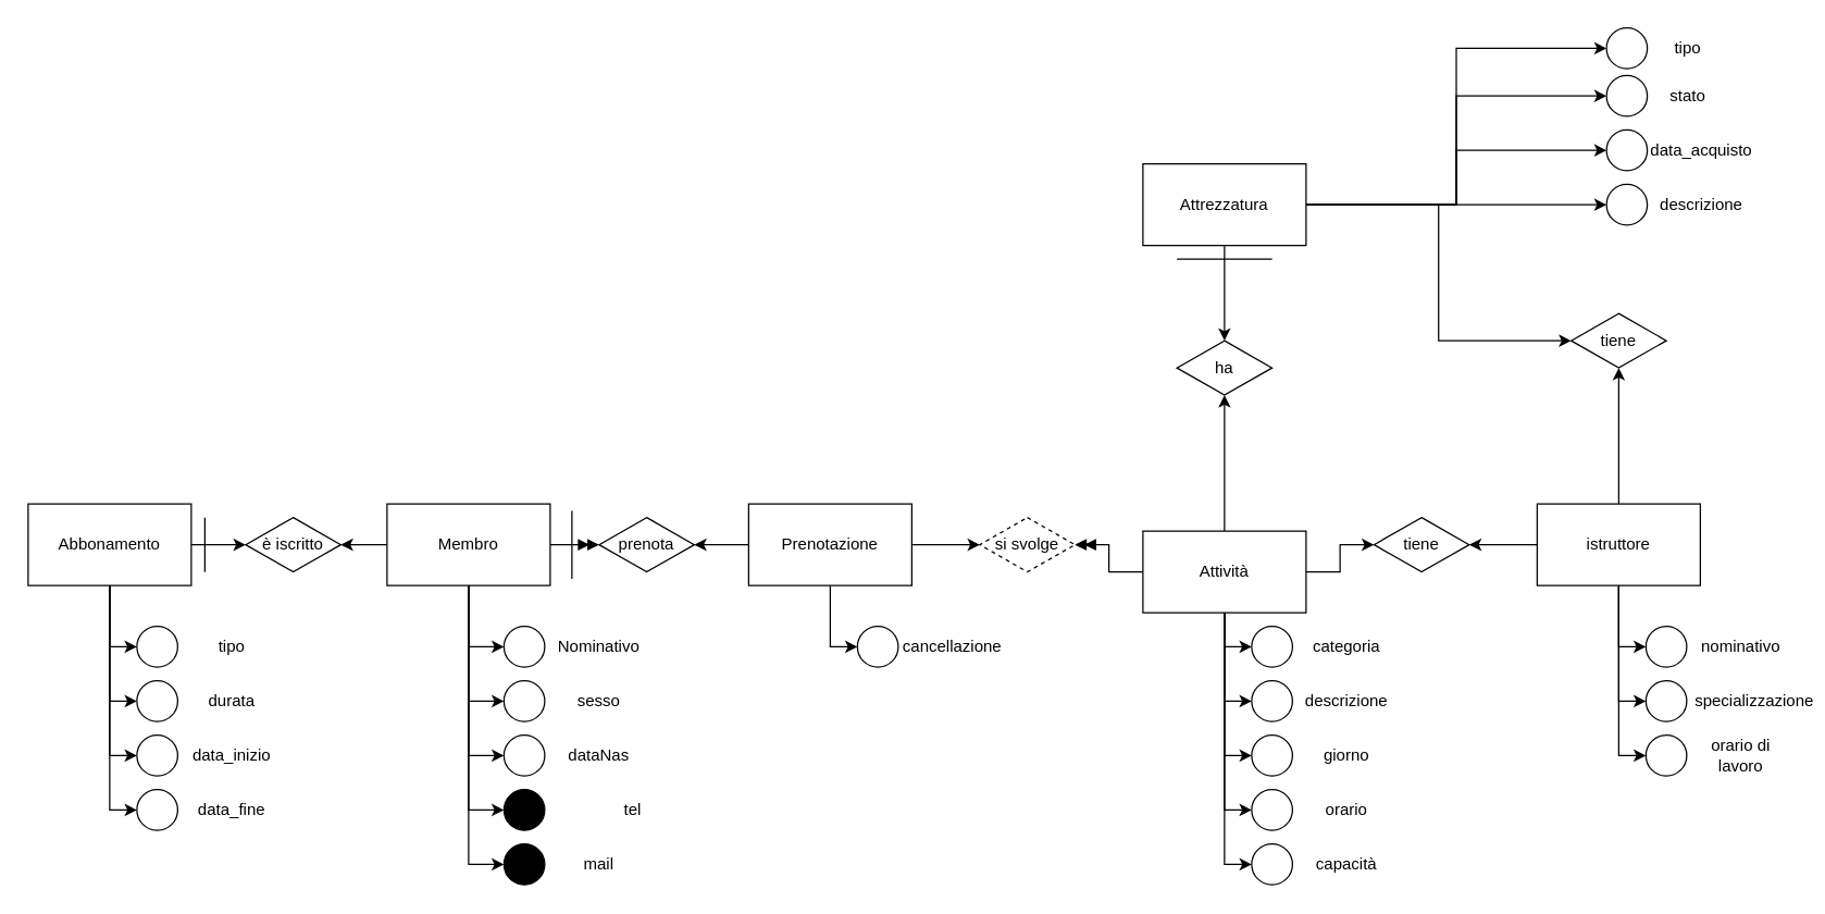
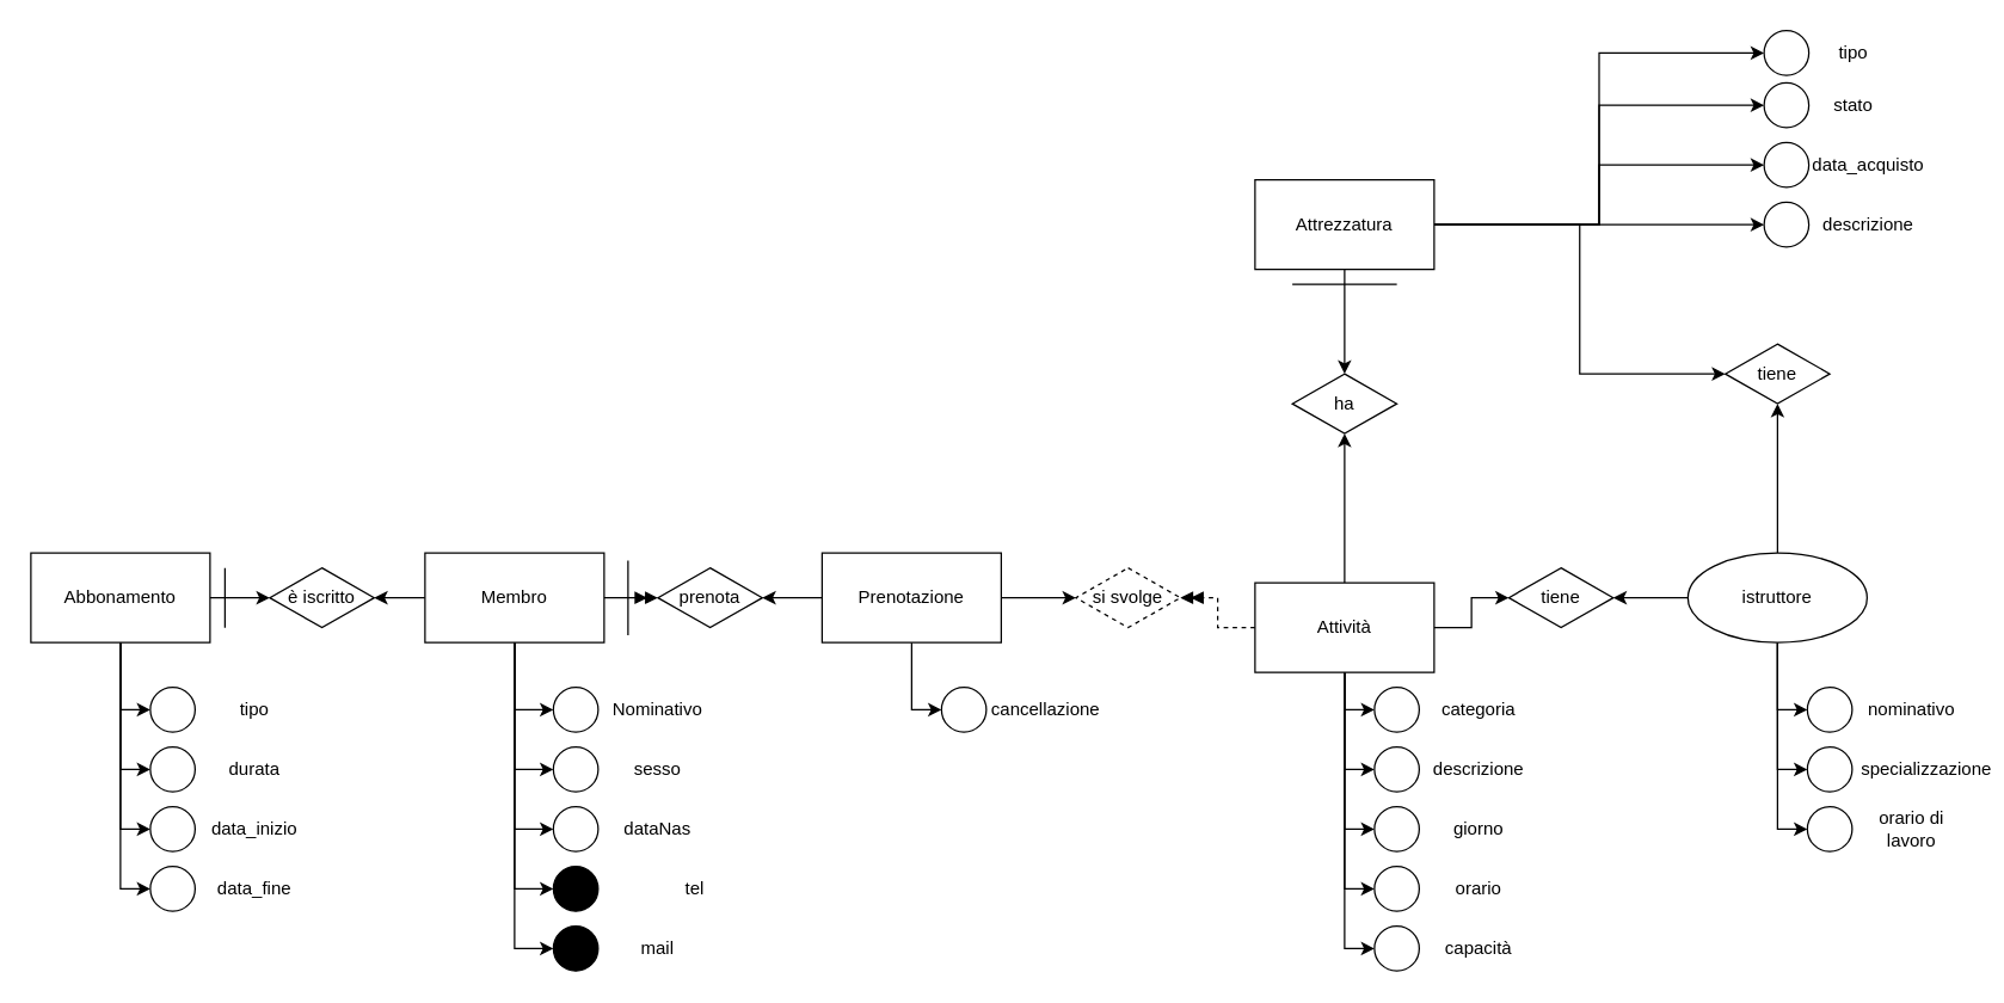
  <mxCell id="0" />
  <mxCell id="1" parent="0" />
  <mxCell id="2" style="edgeStyle=orthogonalEdgeStyle;rounded=0;orthogonalLoop=1;jettySize=auto;html=1;entryX=0;entryY=0.5;entryDx=0;entryDy=0;" edge="1" parent="1" source="7" target="8"><mxGeometry relative="1" as="geometry" /></mxCell>
  <mxCell id="3" style="edgeStyle=orthogonalEdgeStyle;rounded=0;orthogonalLoop=1;jettySize=auto;html=1;entryX=0;entryY=0.5;entryDx=0;entryDy=0;" edge="1" parent="1" source="7" target="9"><mxGeometry relative="1" as="geometry" /></mxCell>
  <mxCell id="4" value="" style="edgeStyle=orthogonalEdgeStyle;rounded=0;orthogonalLoop=1;jettySize=auto;html=1;endArrow=classic;endFill=1;" edge="1" parent="1" source="7" target="20"><mxGeometry relative="1" as="geometry" /></mxCell>
  <mxCell id="5" style="edgeStyle=orthogonalEdgeStyle;rounded=0;orthogonalLoop=1;jettySize=auto;html=1;entryX=0;entryY=0.5;entryDx=0;entryDy=0;" edge="1" parent="1" source="7" target="31"><mxGeometry relative="1" as="geometry" /></mxCell>
  <mxCell id="6" style="edgeStyle=orthogonalEdgeStyle;rounded=0;orthogonalLoop=1;jettySize=auto;html=1;entryX=0;entryY=0.5;entryDx=0;entryDy=0;" edge="1" parent="1" source="7" target="34"><mxGeometry relative="1" as="geometry" /></mxCell>
  <mxCell id="7" value="Abbonamento" style="rounded=0;whiteSpace=wrap;html=1;" vertex="1" parent="1"><mxGeometry x="20" y="370" width="120" height="60" as="geometry" /></mxCell>
  <mxCell id="8" value="" style="ellipse;whiteSpace=wrap;html=1;aspect=fixed;" vertex="1" parent="1"><mxGeometry x="100" y="460" width="30" height="30" as="geometry" /></mxCell>
  <mxCell id="9" value="" style="ellipse;whiteSpace=wrap;html=1;aspect=fixed;" vertex="1" parent="1"><mxGeometry x="100" y="500" width="30" height="30" as="geometry" /></mxCell>
  <mxCell id="10" value="tipo" style="text;html=1;align=center;verticalAlign=middle;whiteSpace=wrap;rounded=0;" vertex="1" parent="1"><mxGeometry x="140" y="460" width="60" height="30" as="geometry" /></mxCell>
  <mxCell id="11" value="durata" style="text;html=1;align=center;verticalAlign=middle;whiteSpace=wrap;rounded=0;" vertex="1" parent="1"><mxGeometry x="140" y="500" width="60" height="30" as="geometry" /></mxCell>
  <mxCell id="12" style="edgeStyle=orthogonalEdgeStyle;rounded=0;orthogonalLoop=1;jettySize=auto;html=1;entryX=0;entryY=0.5;entryDx=0;entryDy=0;" edge="1" parent="1" source="19" target="21"><mxGeometry relative="1" as="geometry" /></mxCell>
  <mxCell id="13" style="edgeStyle=orthogonalEdgeStyle;rounded=0;orthogonalLoop=1;jettySize=auto;html=1;entryX=0;entryY=0.5;entryDx=0;entryDy=0;" edge="1" parent="1" source="19" target="22"><mxGeometry relative="1" as="geometry" /></mxCell>
  <mxCell id="14" style="edgeStyle=orthogonalEdgeStyle;rounded=0;orthogonalLoop=1;jettySize=auto;html=1;entryX=0;entryY=0.5;entryDx=0;entryDy=0;" edge="1" parent="1" source="19" target="23"><mxGeometry relative="1" as="geometry" /></mxCell>
  <mxCell id="15" style="edgeStyle=orthogonalEdgeStyle;rounded=0;orthogonalLoop=1;jettySize=auto;html=1;entryX=0;entryY=0.5;entryDx=0;entryDy=0;" edge="1" parent="1" source="19" target="27"><mxGeometry relative="1" as="geometry" /></mxCell>
  <mxCell id="16" style="edgeStyle=orthogonalEdgeStyle;rounded=0;orthogonalLoop=1;jettySize=auto;html=1;entryX=0;entryY=0.5;entryDx=0;entryDy=0;" edge="1" parent="1" source="19" target="29"><mxGeometry relative="1" as="geometry" /></mxCell>
  <mxCell id="17" value="" style="edgeStyle=orthogonalEdgeStyle;rounded=0;orthogonalLoop=1;jettySize=auto;html=1;" edge="1" parent="1" source="19" target="20"><mxGeometry relative="1" as="geometry" /></mxCell>
  <mxCell id="18" value="" style="edgeStyle=orthogonalEdgeStyle;rounded=0;orthogonalLoop=1;jettySize=auto;html=1;endArrow=doubleBlock;endFill=1;" edge="1" parent="1" source="19" target="40"><mxGeometry relative="1" as="geometry" /></mxCell>
  <mxCell id="19" value="Membro" style="rounded=0;whiteSpace=wrap;html=1;" vertex="1" parent="1"><mxGeometry x="284" y="370" width="120" height="60" as="geometry" /></mxCell>
  <mxCell id="20" value="è iscritto" style="rhombus;whiteSpace=wrap;html=1;" vertex="1" parent="1"><mxGeometry x="180" y="380" width="70" height="40" as="geometry" /></mxCell>
  <mxCell id="21" value="" style="ellipse;whiteSpace=wrap;html=1;aspect=fixed;" vertex="1" parent="1"><mxGeometry x="370" y="460" width="30" height="30" as="geometry" /></mxCell>
  <mxCell id="22" value="" style="ellipse;whiteSpace=wrap;html=1;aspect=fixed;" vertex="1" parent="1"><mxGeometry x="370" y="500" width="30" height="30" as="geometry" /></mxCell>
  <mxCell id="23" value="" style="ellipse;whiteSpace=wrap;html=1;aspect=fixed;" vertex="1" parent="1"><mxGeometry x="370" y="540" width="30" height="30" as="geometry" /></mxCell>
  <mxCell id="24" value="Nominativo" style="text;html=1;align=center;verticalAlign=middle;whiteSpace=wrap;rounded=0;" vertex="1" parent="1"><mxGeometry x="410" y="460" width="60" height="30" as="geometry" /></mxCell>
  <mxCell id="25" value="sesso" style="text;html=1;align=center;verticalAlign=middle;whiteSpace=wrap;rounded=0;" vertex="1" parent="1"><mxGeometry x="410" y="500" width="60" height="30" as="geometry" /></mxCell>
  <mxCell id="26" value="tel" style="text;html=1;align=center;verticalAlign=middle;whiteSpace=wrap;rounded=0;" vertex="1" parent="1"><mxGeometry x="435" y="580" width="60" height="30" as="geometry" /></mxCell>
  <mxCell id="27" value="" style="ellipse;whiteSpace=wrap;html=1;aspect=fixed;fillColor=#000000;" vertex="1" parent="1"><mxGeometry x="370" y="580" width="30" height="30" as="geometry" /></mxCell>
  <mxCell id="28" value="dataNas" style="text;html=1;align=center;verticalAlign=middle;whiteSpace=wrap;rounded=0;" vertex="1" parent="1"><mxGeometry x="410" y="540" width="60" height="30" as="geometry" /></mxCell>
  <mxCell id="29" value="" style="ellipse;whiteSpace=wrap;html=1;aspect=fixed;fillColor=#000000;" vertex="1" parent="1"><mxGeometry x="370" y="620" width="30" height="30" as="geometry" /></mxCell>
  <mxCell id="30" value="mail" style="text;html=1;align=center;verticalAlign=middle;whiteSpace=wrap;rounded=0;" vertex="1" parent="1"><mxGeometry x="410" y="620" width="60" height="30" as="geometry" /></mxCell>
  <mxCell id="31" value="" style="ellipse;whiteSpace=wrap;html=1;aspect=fixed;" vertex="1" parent="1"><mxGeometry x="100" y="540" width="30" height="30" as="geometry" /></mxCell>
  <mxCell id="32" value="data_inizio" style="text;html=1;align=center;verticalAlign=middle;whiteSpace=wrap;rounded=0;" vertex="1" parent="1"><mxGeometry x="140" y="540" width="60" height="30" as="geometry" /></mxCell>
  <mxCell id="33" value="data_fine" style="text;html=1;align=center;verticalAlign=middle;whiteSpace=wrap;rounded=0;" vertex="1" parent="1"><mxGeometry x="140" y="580" width="60" height="30" as="geometry" /></mxCell>
  <mxCell id="34" value="" style="ellipse;whiteSpace=wrap;html=1;aspect=fixed;" vertex="1" parent="1"><mxGeometry x="100" y="580" width="30" height="30" as="geometry" /></mxCell>
  <mxCell id="35" value="" style="endArrow=none;html=1;rounded=0;" edge="1" parent="1"><mxGeometry width="50" height="50" relative="1" as="geometry"><mxPoint x="150" y="420" as="sourcePoint" /><mxPoint x="150" y="380" as="targetPoint" /></mxGeometry></mxCell>
  <mxCell id="36" value="" style="edgeStyle=orthogonalEdgeStyle;rounded=0;orthogonalLoop=1;jettySize=auto;html=1;" edge="1" parent="1" source="39" target="40"><mxGeometry relative="1" as="geometry" /></mxCell>
  <mxCell id="37" value="" style="edgeStyle=orthogonalEdgeStyle;rounded=0;orthogonalLoop=1;jettySize=auto;html=1;" edge="1" parent="1" source="39" target="50"><mxGeometry relative="1" as="geometry" /></mxCell>
  <mxCell id="38" style="edgeStyle=orthogonalEdgeStyle;rounded=0;orthogonalLoop=1;jettySize=auto;html=1;entryX=0;entryY=0.5;entryDx=0;entryDy=0;" edge="1" parent="1" source="39" target="51"><mxGeometry relative="1" as="geometry" /></mxCell>
  <mxCell id="39" value="Prenotazione" style="rounded=0;whiteSpace=wrap;html=1;" vertex="1" parent="1"><mxGeometry x="550" y="370" width="120" height="60" as="geometry" /></mxCell>
  <mxCell id="40" value="prenota" style="rhombus;whiteSpace=wrap;html=1;" vertex="1" parent="1"><mxGeometry x="440" y="380" width="70" height="40" as="geometry" /></mxCell>
- <mxCell id="41" value="" style="edgeStyle=orthogonalEdgeStyle;rounded=0;orthogonalLoop=1;jettySize=auto;html=1;endArrow=doubleBlock;endFill=1;" edge="1" parent="1" source="49" target="50"><mxGeometry relative="1" as="geometry" /></mxCell>
+ <mxCell id="41" value="" style="edgeStyle=orthogonalEdgeStyle;rounded=0;orthogonalLoop=1;jettySize=auto;html=1;endArrow=doubleBlock;endFill=1;dashed=1;" edge="1" parent="1" source="49" target="50"><mxGeometry relative="1" as="geometry" /></mxCell>
  <mxCell id="42" style="edgeStyle=orthogonalEdgeStyle;rounded=0;orthogonalLoop=1;jettySize=auto;html=1;entryX=0;entryY=0.5;entryDx=0;entryDy=0;" edge="1" parent="1" source="49" target="53"><mxGeometry relative="1" as="geometry" /></mxCell>
  <mxCell id="43" style="edgeStyle=orthogonalEdgeStyle;rounded=0;orthogonalLoop=1;jettySize=auto;html=1;entryX=0;entryY=0.5;entryDx=0;entryDy=0;" edge="1" parent="1" source="49" target="55"><mxGeometry relative="1" as="geometry" /></mxCell>
  <mxCell id="44" style="edgeStyle=orthogonalEdgeStyle;rounded=0;orthogonalLoop=1;jettySize=auto;html=1;entryX=0;entryY=0.5;entryDx=0;entryDy=0;" edge="1" parent="1" source="49" target="56"><mxGeometry relative="1" as="geometry" /></mxCell>
  <mxCell id="45" style="edgeStyle=orthogonalEdgeStyle;rounded=0;orthogonalLoop=1;jettySize=auto;html=1;entryX=0;entryY=0.5;entryDx=0;entryDy=0;" edge="1" parent="1" source="49" target="57"><mxGeometry relative="1" as="geometry" /></mxCell>
  <mxCell id="46" style="edgeStyle=orthogonalEdgeStyle;rounded=0;orthogonalLoop=1;jettySize=auto;html=1;entryX=0;entryY=0.5;entryDx=0;entryDy=0;" edge="1" parent="1" source="49" target="58"><mxGeometry relative="1" as="geometry" /></mxCell>
  <mxCell id="47" value="" style="edgeStyle=orthogonalEdgeStyle;rounded=0;orthogonalLoop=1;jettySize=auto;html=1;" edge="1" parent="1" source="49" target="69"><mxGeometry relative="1" as="geometry" /></mxCell>
  <mxCell id="48" value="" style="edgeStyle=orthogonalEdgeStyle;rounded=0;orthogonalLoop=1;jettySize=auto;html=1;" edge="1" parent="1" source="49" target="83"><mxGeometry relative="1" as="geometry" /></mxCell>
  <mxCell id="49" value="Attività" style="rounded=0;whiteSpace=wrap;html=1;" vertex="1" parent="1"><mxGeometry x="840" y="390" width="120" height="60" as="geometry" /></mxCell>
  <mxCell id="50" value="si svolge" style="rhombus;whiteSpace=wrap;html=1;dashed=1;" vertex="1" parent="1"><mxGeometry x="720" y="380" width="70" height="40" as="geometry" /></mxCell>
  <mxCell id="51" value="" style="ellipse;whiteSpace=wrap;html=1;aspect=fixed;" vertex="1" parent="1"><mxGeometry x="630" y="460" width="30" height="30" as="geometry" /></mxCell>
  <mxCell id="52" value="cancellazione" style="text;html=1;align=center;verticalAlign=middle;whiteSpace=wrap;rounded=0;" vertex="1" parent="1"><mxGeometry x="670" y="460" width="60" height="30" as="geometry" /></mxCell>
  <mxCell id="53" value="" style="ellipse;whiteSpace=wrap;html=1;aspect=fixed;" vertex="1" parent="1"><mxGeometry x="920" y="460" width="30" height="30" as="geometry" /></mxCell>
  <mxCell id="54" value="categoria" style="text;html=1;align=center;verticalAlign=middle;whiteSpace=wrap;rounded=0;" vertex="1" parent="1"><mxGeometry x="960" y="460" width="60" height="30" as="geometry" /></mxCell>
  <mxCell id="55" value="" style="ellipse;whiteSpace=wrap;html=1;aspect=fixed;" vertex="1" parent="1"><mxGeometry x="920" y="500" width="30" height="30" as="geometry" /></mxCell>
  <mxCell id="56" value="" style="ellipse;whiteSpace=wrap;html=1;aspect=fixed;" vertex="1" parent="1"><mxGeometry x="920" y="540" width="30" height="30" as="geometry" /></mxCell>
  <mxCell id="57" value="" style="ellipse;whiteSpace=wrap;html=1;aspect=fixed;" vertex="1" parent="1"><mxGeometry x="920" y="580" width="30" height="30" as="geometry" /></mxCell>
  <mxCell id="58" value="" style="ellipse;whiteSpace=wrap;html=1;aspect=fixed;" vertex="1" parent="1"><mxGeometry x="920" y="620" width="30" height="30" as="geometry" /></mxCell>
  <mxCell id="59" value="descrizione" style="text;html=1;align=center;verticalAlign=middle;whiteSpace=wrap;rounded=0;" vertex="1" parent="1"><mxGeometry x="960" y="500" width="60" height="30" as="geometry" /></mxCell>
  <mxCell id="60" value="giorno" style="text;html=1;align=center;verticalAlign=middle;whiteSpace=wrap;rounded=0;" vertex="1" parent="1"><mxGeometry x="960" y="540" width="60" height="30" as="geometry" /></mxCell>
  <mxCell id="61" value="orario" style="text;html=1;align=center;verticalAlign=middle;whiteSpace=wrap;rounded=0;" vertex="1" parent="1"><mxGeometry x="960" y="580" width="60" height="30" as="geometry" /></mxCell>
  <mxCell id="62" value="capacità" style="text;html=1;align=center;verticalAlign=middle;whiteSpace=wrap;rounded=0;" vertex="1" parent="1"><mxGeometry x="960" y="620" width="60" height="30" as="geometry" /></mxCell>
  <mxCell id="63" value="" style="edgeStyle=orthogonalEdgeStyle;rounded=0;orthogonalLoop=1;jettySize=auto;html=1;" edge="1" parent="1" source="68" target="69"><mxGeometry relative="1" as="geometry" /></mxCell>
  <mxCell id="64" style="edgeStyle=orthogonalEdgeStyle;rounded=0;orthogonalLoop=1;jettySize=auto;html=1;entryX=0;entryY=0.5;entryDx=0;entryDy=0;" edge="1" parent="1" source="68" target="70"><mxGeometry relative="1" as="geometry" /></mxCell>
  <mxCell id="65" style="edgeStyle=orthogonalEdgeStyle;rounded=0;orthogonalLoop=1;jettySize=auto;html=1;entryX=0;entryY=0.5;entryDx=0;entryDy=0;" edge="1" parent="1" source="68" target="72"><mxGeometry relative="1" as="geometry" /></mxCell>
  <mxCell id="66" style="edgeStyle=orthogonalEdgeStyle;rounded=0;orthogonalLoop=1;jettySize=auto;html=1;entryX=0;entryY=0.5;entryDx=0;entryDy=0;" edge="1" parent="1" source="68" target="73"><mxGeometry relative="1" as="geometry" /></mxCell>
  <mxCell id="67" value="" style="edgeStyle=orthogonalEdgeStyle;rounded=0;orthogonalLoop=1;jettySize=auto;html=1;" edge="1" parent="1" source="68" target="94"><mxGeometry relative="1" as="geometry" /></mxCell>
- <mxCell id="68" value="istruttore" style="rounded=0;whiteSpace=wrap;html=1;" vertex="1" parent="1"><mxGeometry x="1130" y="370" width="120" height="60" as="geometry" /></mxCell>
+ <mxCell id="68" value="istruttore" style="ellipse;whiteSpace=wrap;html=1;" vertex="1" parent="1"><mxGeometry x="1130" y="370" width="120" height="60" as="geometry" /></mxCell>
  <mxCell id="69" value="tiene" style="rhombus;whiteSpace=wrap;html=1;" vertex="1" parent="1"><mxGeometry x="1010" y="380" width="70" height="40" as="geometry" /></mxCell>
  <mxCell id="70" value="" style="ellipse;whiteSpace=wrap;html=1;aspect=fixed;" vertex="1" parent="1"><mxGeometry x="1210" y="460" width="30" height="30" as="geometry" /></mxCell>
  <mxCell id="71" value="nominativo" style="text;html=1;align=center;verticalAlign=middle;whiteSpace=wrap;rounded=0;" vertex="1" parent="1"><mxGeometry x="1250" y="460" width="60" height="30" as="geometry" /></mxCell>
  <mxCell id="72" value="" style="ellipse;whiteSpace=wrap;html=1;aspect=fixed;" vertex="1" parent="1"><mxGeometry x="1210" y="500" width="30" height="30" as="geometry" /></mxCell>
  <mxCell id="73" value="" style="ellipse;whiteSpace=wrap;html=1;aspect=fixed;" vertex="1" parent="1"><mxGeometry x="1210" y="540" width="30" height="30" as="geometry" /></mxCell>
  <mxCell id="74" value="specializzazione" style="text;html=1;align=center;verticalAlign=middle;whiteSpace=wrap;rounded=0;" vertex="1" parent="1"><mxGeometry x="1260" y="500" width="60" height="30" as="geometry" /></mxCell>
  <mxCell id="75" value="orario di lavoro" style="text;html=1;align=center;verticalAlign=middle;whiteSpace=wrap;rounded=0;" vertex="1" parent="1"><mxGeometry x="1250" y="540" width="60" height="30" as="geometry" /></mxCell>
  <mxCell id="76" value="" style="edgeStyle=orthogonalEdgeStyle;rounded=0;orthogonalLoop=1;jettySize=auto;html=1;" edge="1" parent="1" source="82" target="83"><mxGeometry relative="1" as="geometry" /></mxCell>
  <mxCell id="77" style="edgeStyle=orthogonalEdgeStyle;rounded=0;orthogonalLoop=1;jettySize=auto;html=1;entryX=0;entryY=0.5;entryDx=0;entryDy=0;" edge="1" parent="1" source="82" target="84"><mxGeometry relative="1" as="geometry" /></mxCell>
  <mxCell id="78" style="edgeStyle=orthogonalEdgeStyle;rounded=0;orthogonalLoop=1;jettySize=auto;html=1;entryX=0;entryY=0.5;entryDx=0;entryDy=0;" edge="1" parent="1" source="82" target="85"><mxGeometry relative="1" as="geometry" /></mxCell>
  <mxCell id="79" style="edgeStyle=orthogonalEdgeStyle;rounded=0;orthogonalLoop=1;jettySize=auto;html=1;entryX=0;entryY=0.5;entryDx=0;entryDy=0;" edge="1" parent="1" source="82" target="88"><mxGeometry relative="1" as="geometry" /></mxCell>
  <mxCell id="80" style="edgeStyle=orthogonalEdgeStyle;rounded=0;orthogonalLoop=1;jettySize=auto;html=1;entryX=0;entryY=0.5;entryDx=0;entryDy=0;" edge="1" parent="1" source="82" target="90"><mxGeometry relative="1" as="geometry" /></mxCell>
  <mxCell id="81" style="edgeStyle=orthogonalEdgeStyle;rounded=0;orthogonalLoop=1;jettySize=auto;html=1;entryX=0;entryY=0.5;entryDx=0;entryDy=0;" edge="1" parent="1" source="82" target="94"><mxGeometry relative="1" as="geometry" /></mxCell>
  <mxCell id="82" value="Attrezzatura" style="rounded=0;whiteSpace=wrap;html=1;" vertex="1" parent="1"><mxGeometry x="840" y="120" width="120" height="60" as="geometry" /></mxCell>
  <mxCell id="83" value="ha" style="rhombus;whiteSpace=wrap;html=1;" vertex="1" parent="1"><mxGeometry x="865" y="250" width="70" height="40" as="geometry" /></mxCell>
  <mxCell id="84" value="" style="ellipse;whiteSpace=wrap;html=1;aspect=fixed;" vertex="1" parent="1"><mxGeometry x="1181" y="20" width="30" height="30" as="geometry" /></mxCell>
  <mxCell id="85" value="" style="ellipse;whiteSpace=wrap;html=1;aspect=fixed;" vertex="1" parent="1"><mxGeometry x="1181" y="55" width="30" height="30" as="geometry" /></mxCell>
  <mxCell id="86" value="tipo" style="text;html=1;align=center;verticalAlign=middle;whiteSpace=wrap;rounded=0;" vertex="1" parent="1"><mxGeometry x="1211" y="20" width="60" height="30" as="geometry" /></mxCell>
  <mxCell id="87" value="stato" style="text;html=1;align=center;verticalAlign=middle;whiteSpace=wrap;rounded=0;" vertex="1" parent="1"><mxGeometry x="1211" y="55" width="60" height="30" as="geometry" /></mxCell>
  <mxCell id="88" value="" style="ellipse;whiteSpace=wrap;html=1;aspect=fixed;" vertex="1" parent="1"><mxGeometry x="1181" y="95" width="30" height="30" as="geometry" /></mxCell>
  <mxCell id="89" value="data_acquisto" style="text;html=1;align=center;verticalAlign=middle;whiteSpace=wrap;rounded=0;" vertex="1" parent="1"><mxGeometry x="1221" y="95" width="60" height="30" as="geometry" /></mxCell>
  <mxCell id="90" value="" style="ellipse;whiteSpace=wrap;html=1;aspect=fixed;" vertex="1" parent="1"><mxGeometry x="1181" y="135" width="30" height="30" as="geometry" /></mxCell>
  <mxCell id="91" value="descrizione" style="text;html=1;align=center;verticalAlign=middle;whiteSpace=wrap;rounded=0;" vertex="1" parent="1"><mxGeometry x="1221" y="135" width="60" height="30" as="geometry" /></mxCell>
  <mxCell id="92" value="" style="endArrow=none;html=1;rounded=0;" edge="1" parent="1"><mxGeometry width="50" height="50" relative="1" as="geometry"><mxPoint x="420" y="375" as="sourcePoint" /><mxPoint x="420" y="425" as="targetPoint" /></mxGeometry></mxCell>
  <mxCell id="93" value="" style="endArrow=none;html=1;rounded=0;" edge="1" parent="1"><mxGeometry width="50" height="50" relative="1" as="geometry"><mxPoint x="865" y="190" as="sourcePoint" /><mxPoint x="935" y="190" as="targetPoint" /></mxGeometry></mxCell>
  <mxCell id="94" value="tiene" style="rhombus;whiteSpace=wrap;html=1;" vertex="1" parent="1"><mxGeometry x="1155" y="230" width="70" height="40" as="geometry" /></mxCell>
